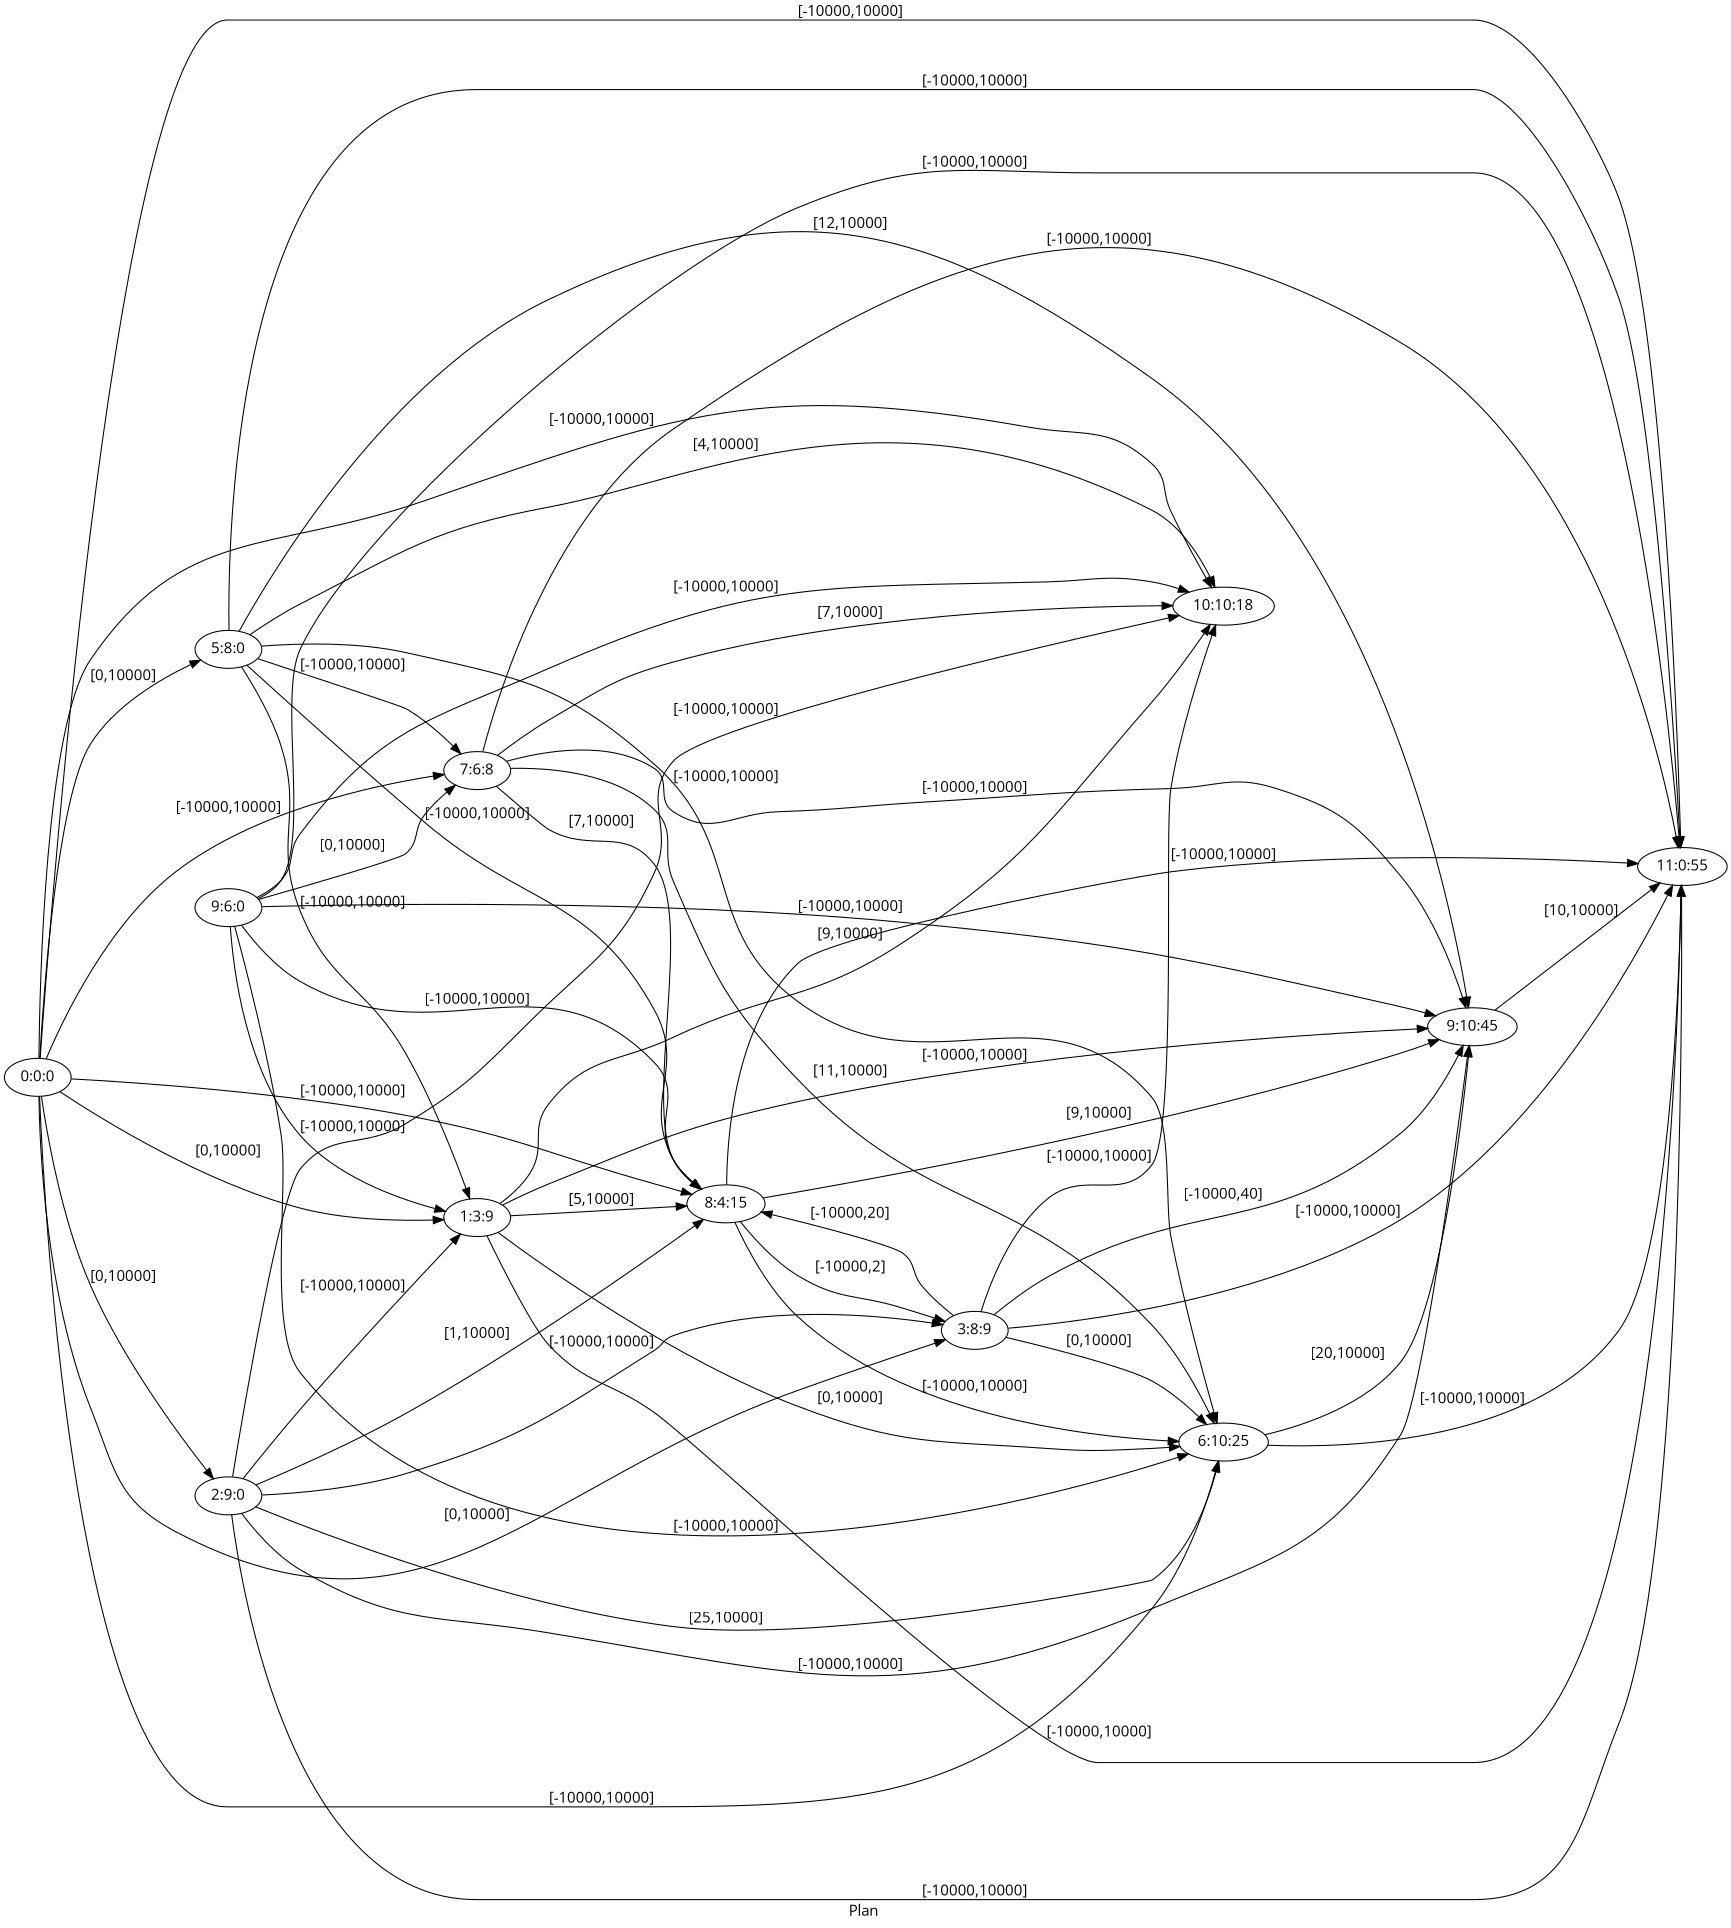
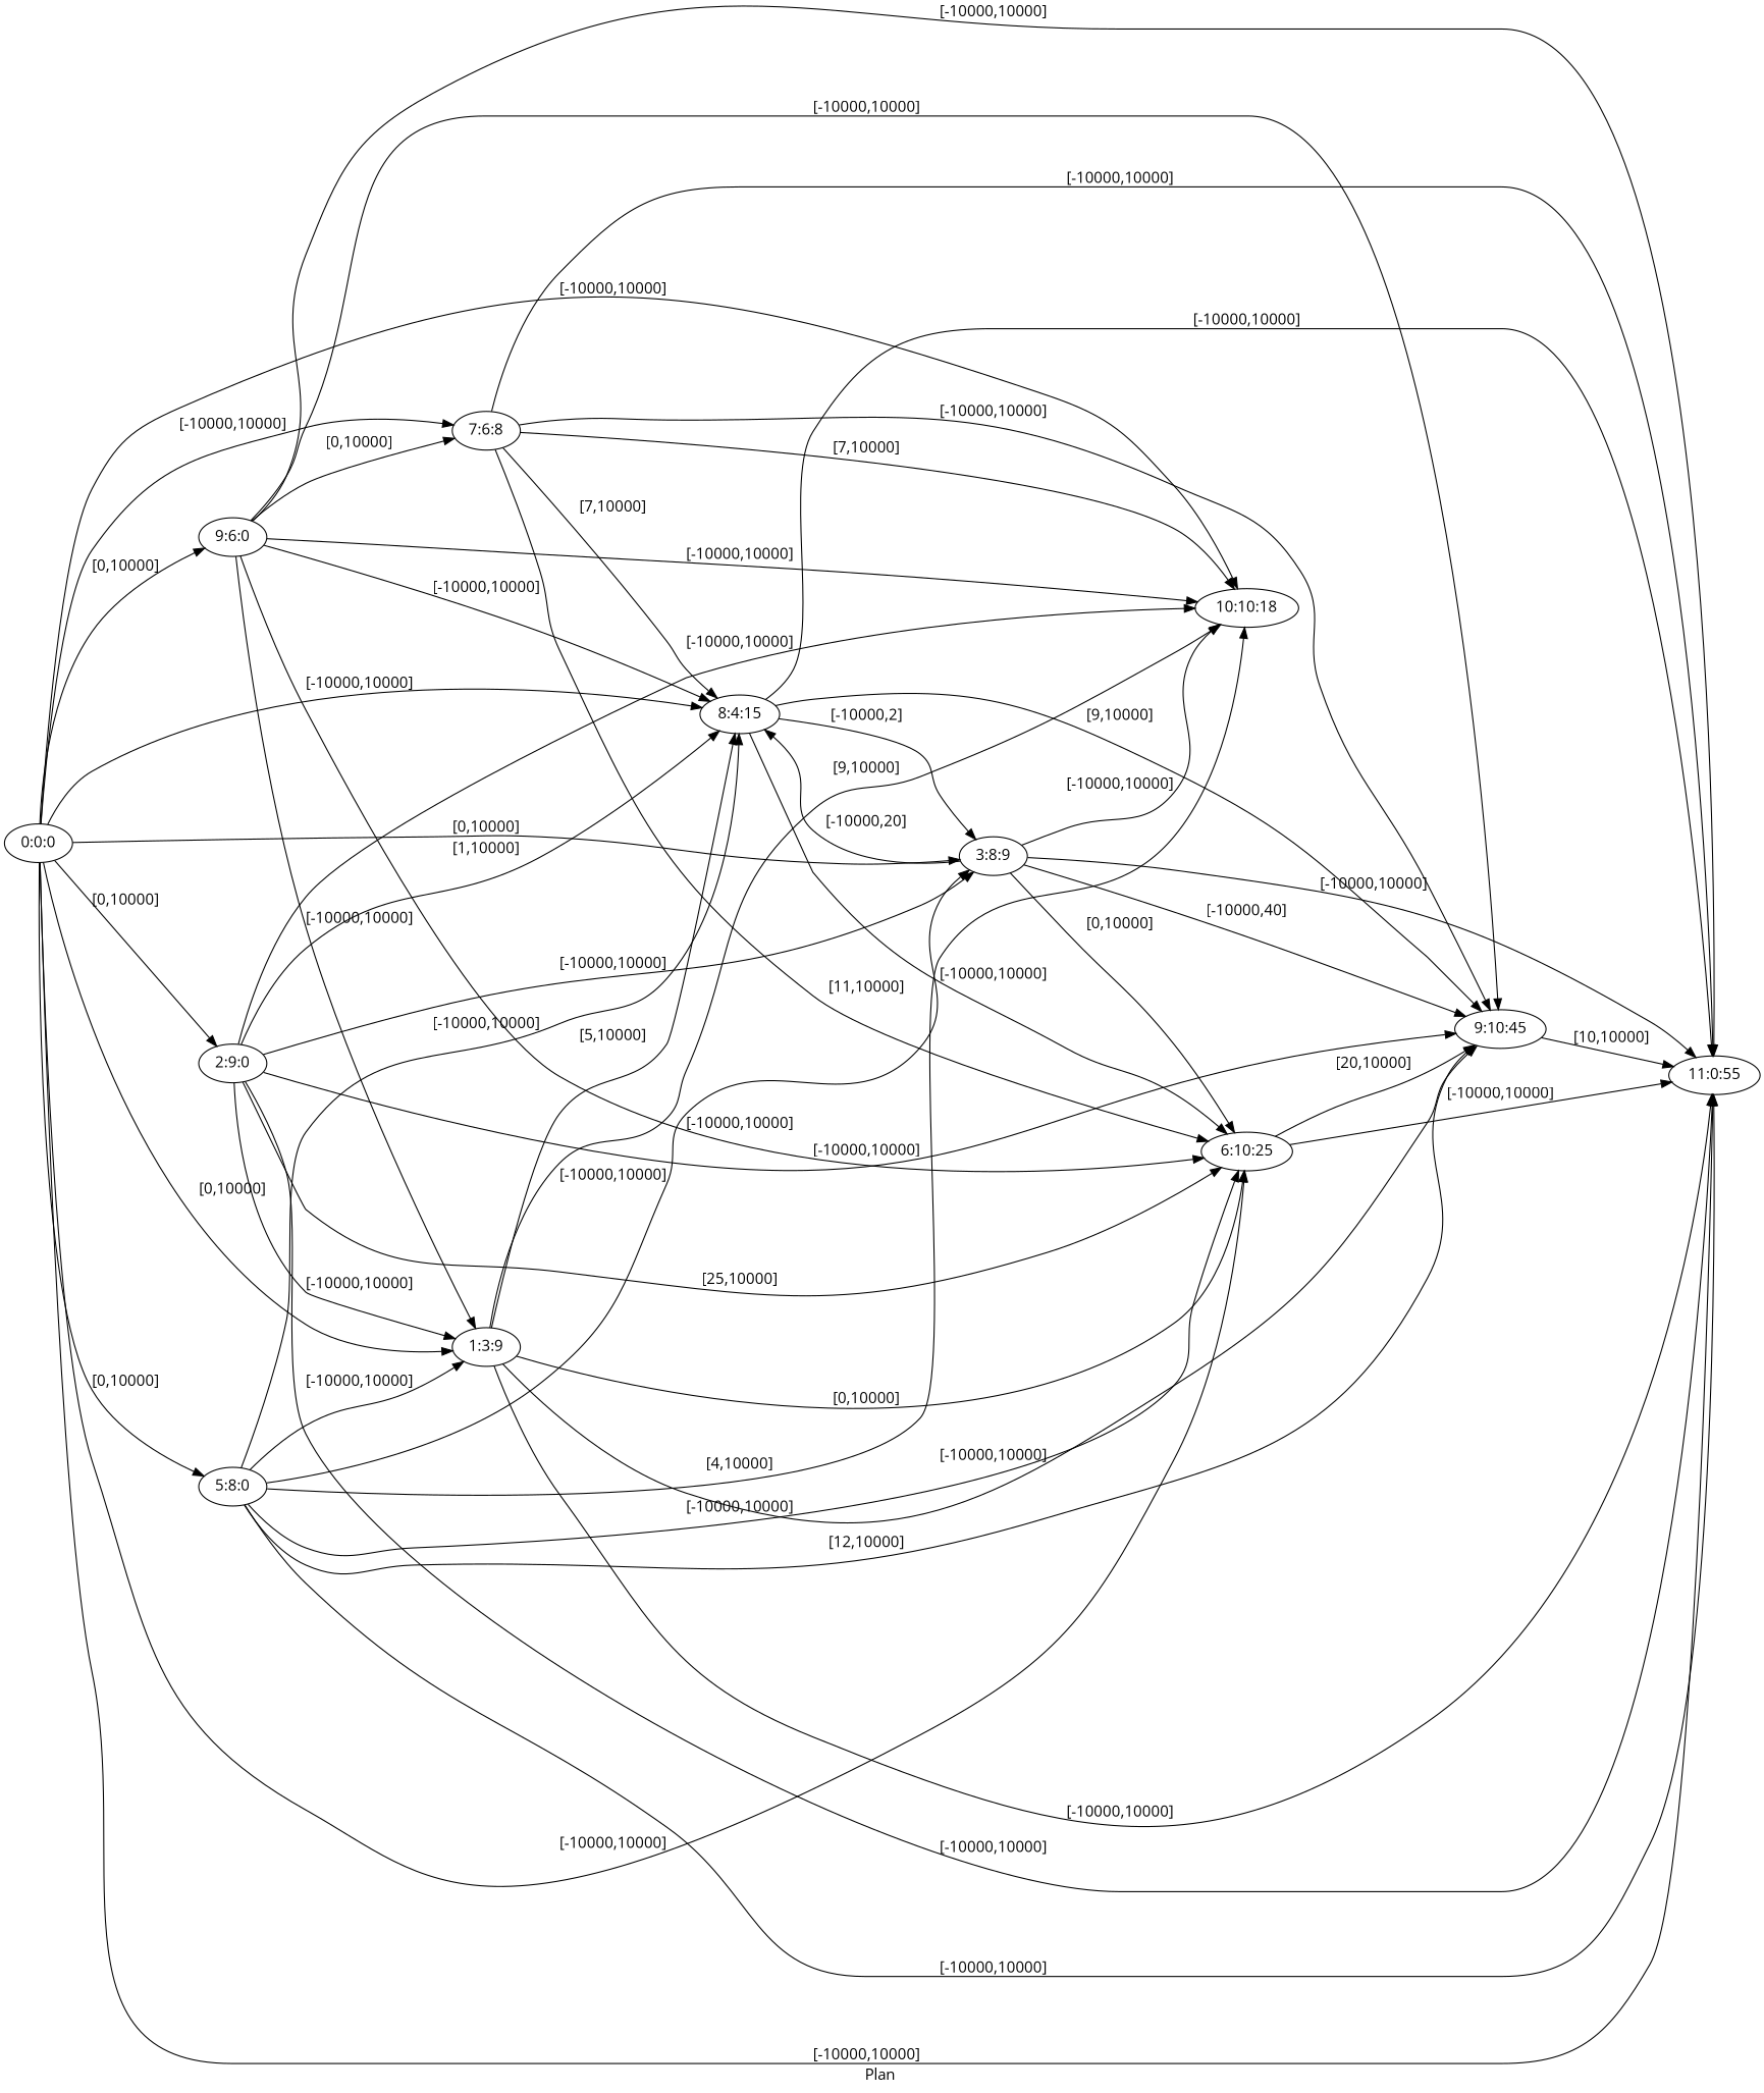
  digraph {
    fldt=0.775401
    fontname="Open Sans"
    label="Plan "
    nodesep=.45
    rankdir=LR
    node [fontname="Open Sans"]
    edge [fontname="Open Sans"]
    "0:0:0"
    "1:3:9"
    "2:9:0"
    "3:8:9"
    n5 [label="9:6:0"]
    "5:8:0"
    "6:10:25"
    "7:6:8"
    "8:4:15"
    "10:10:18"
    "11:0:55"
    "9:10:45"
    "0:0:0" -> "1:3:9" [label="[0,10000]"]
    "0:0:0" -> "2:9:0" [label="[0,10000]"]
    "0:0:0" -> "3:8:9" [label="[0,10000]"]
+   "0:0:0" -> n5 [label="[0,10000]"]
    "0:0:0" -> "5:8:0" [label="[0,10000]"]
    "0:0:0" -> "6:10:25" [label="[-10000,10000]"]
    "0:0:0" -> "7:6:8" [label="[-10000,10000]"]
    "0:0:0" -> "8:4:15" [label="[-10000,10000]"]
    "0:0:0" -> "10:10:18" [label="[-10000,10000]"]
    "0:0:0" -> "11:0:55" [label="[-10000,10000]"]
    "1:3:9" -> "6:10:25" [label="[0,10000]"]
    "1:3:9" -> "8:4:15" [label="[5,10000]"]
    "1:3:9" -> "10:10:18" [label="[9,10000]"]
    "1:3:9" -> "11:0:55" [label="[-10000,10000]"]
    "1:3:9" -> "9:10:45" [label="[-10000,10000]"]
    "2:9:0" -> "1:3:9" [label="[-10000,10000]"]
    "2:9:0" -> "3:8:9" [label="[-10000,10000]"]
    "2:9:0" -> "6:10:25" [label="[25,10000]"]
    "2:9:0" -> "8:4:15" [label="[1,10000]"]
    "2:9:0" -> "10:10:18" [label="[-10000,10000]"]
    "2:9:0" -> "11:0:55" [label="[-10000,10000]"]
    "2:9:0" -> "9:10:45" [label="[-10000,10000]"]
    "3:8:9" -> "6:10:25" [label="[0,10000]"]
    "3:8:9" -> "8:4:15" [label="[-10000,20]"]
    "3:8:9" -> "10:10:18" [label="[-10000,10000]"]
    "3:8:9" -> "11:0:55" [label="[-10000,10000]"]
    "3:8:9" -> "9:10:45" [label="[-10000,40]"]
    n5 -> "1:3:9" [label="[-10000,10000]"]
    n5 -> "6:10:25" [label="[-10000,10000]"]
    n5 -> "7:6:8" [label="[0,10000]"]
    n5 -> "8:4:15" [label="[-10000,10000]"]
    n5 -> "10:10:18" [label="[-10000,10000]"]
    n5 -> "11:0:55" [label="[-10000,10000]"]
    n5 -> "9:10:45" [label="[-10000,10000]"]
    "5:8:0" -> "1:3:9" [label="[-10000,10000]"]
    "5:8:0" -> "6:10:25" [label="[-10000,10000]"]
-   "5:8:0" -> "7:6:8" [label="[-10000,10000]"]
+   "5:8:0" -> "3:8:9" [label="[-10000,10000]"]
    "5:8:0" -> "8:4:15" [label="[-10000,10000]"]
    "5:8:0" -> "10:10:18" [label="[4,10000]"]
    "5:8:0" -> "11:0:55" [label="[-10000,10000]"]
    "5:8:0" -> "9:10:45" [label="[12,10000]"]
    "6:10:25" -> "11:0:55" [label="[-10000,10000]"]
    "6:10:25" -> "9:10:45" [label="[20,10000]"]
    "7:6:8" -> "6:10:25" [label="[11,10000]"]
    "7:6:8" -> "8:4:15" [label="[7,10000]"]
    "7:6:8" -> "10:10:18" [label="[7,10000]"]
    "7:6:8" -> "11:0:55" [label="[-10000,10000]"]
    "7:6:8" -> "9:10:45" [label="[-10000,10000]"]
    "8:4:15" -> "3:8:9" [label="[-10000,2]"]
    "8:4:15" -> "6:10:25" [label="[-10000,10000]"]
    "8:4:15" -> "11:0:55" [label="[-10000,10000]"]
    "8:4:15" -> "9:10:45" [label="[9,10000]"]
    "9:10:45" -> "11:0:55" [label="[10,10000]"]
  }
